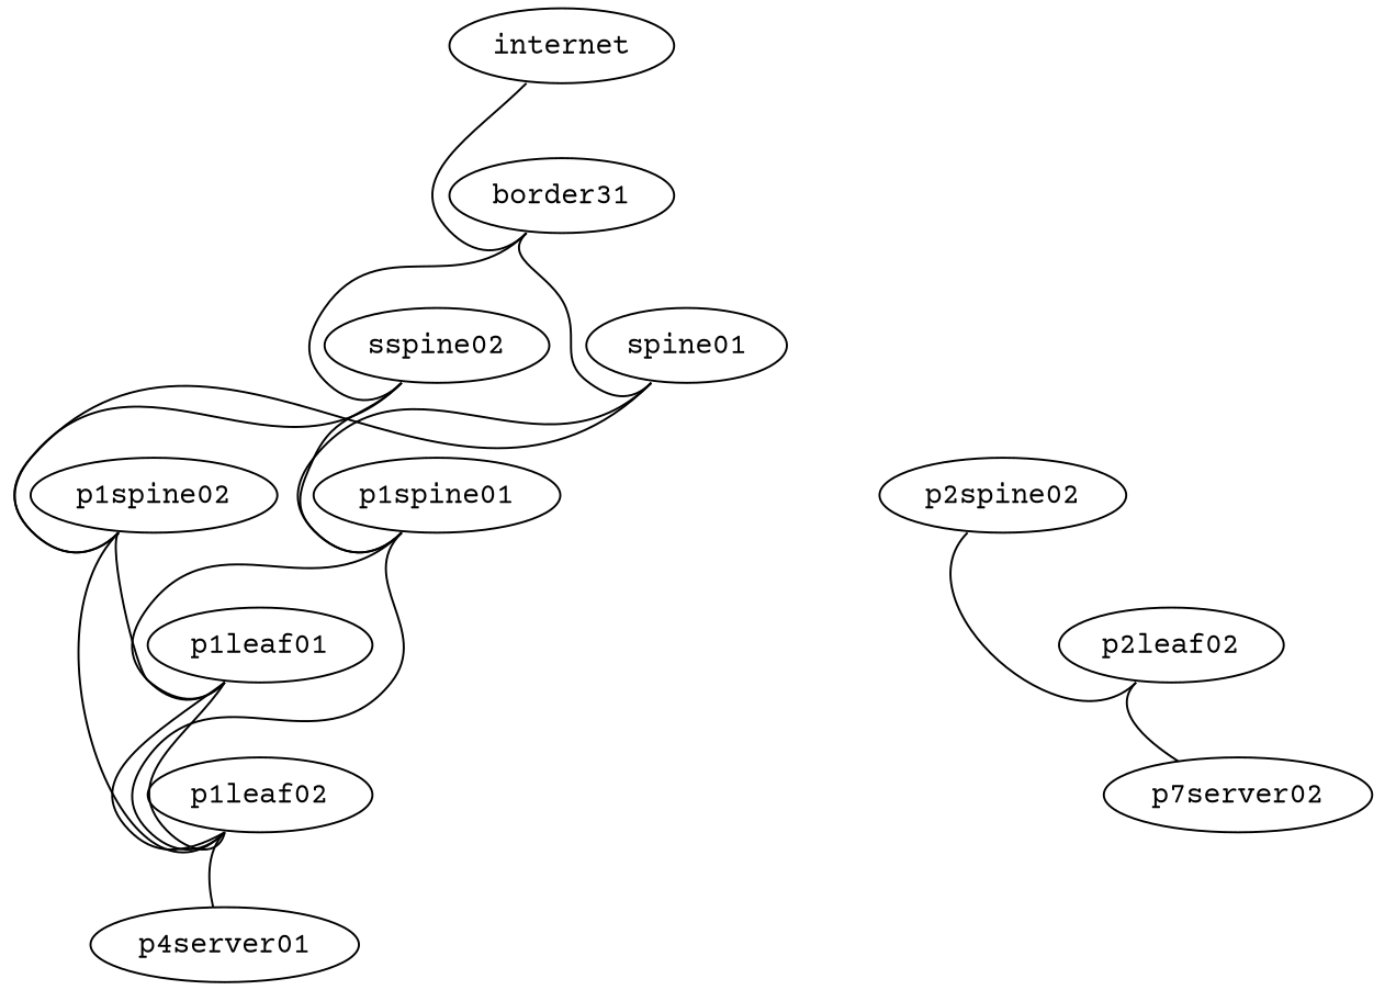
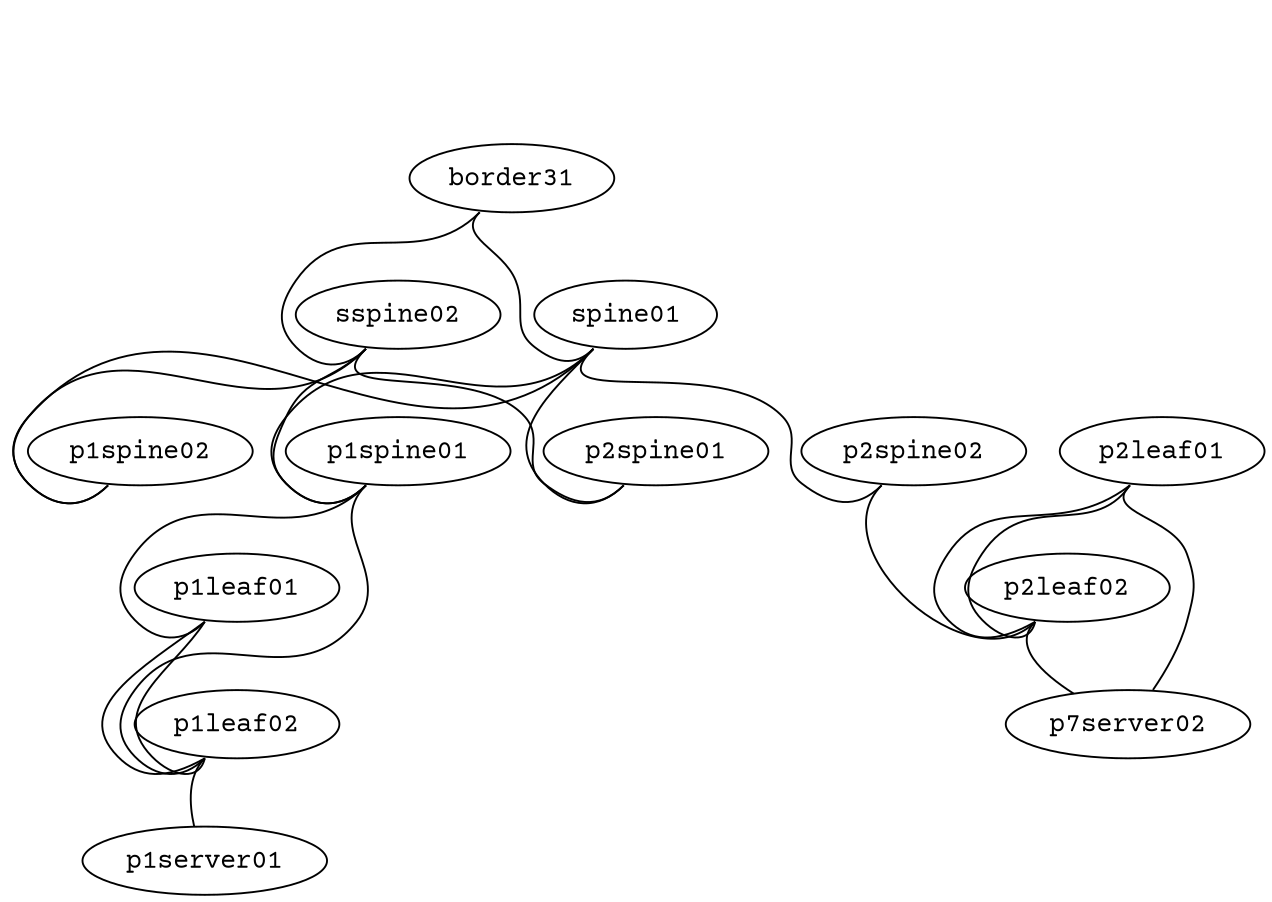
  graph {
    fontname="Courier Prime"
    node [config="./helper_scripts/extra_switch_config.sh" fontname="Courier Prime" function=leaf memory=1024 os="CumulusCommunity/cumulus-vx" version="3.6.2"]
    edge [fontname="Courier Prime" headport=swp10 tailport=swp2]
    p1leaf01 [mgmt_ip="192.168.200.1"]
    p1leaf02 [mgmt_ip="192.168.200.2"]
-   p1server01 [config="./helper_scripts/extra_server_config.sh" function=host memory=768 mgmt_ip="192.168.200.31" os="yk0/ubuntu-xenial" label=p4server01 version=""]
+   p1server01 [config="./helper_scripts/extra_server_config.sh" function=host memory=768 mgmt_ip="192.168.200.31" os="yk0/ubuntu-xenial" version=""]
+   p2leaf01 [mgmt_ip="192.168.200.3"]
    p2leaf02 [mgmt_ip="192.168.200.4"]
    n6 [config="./helper_scripts/extra_server_config.sh" function=host label=p7server02 memory=768 mgmt_ip="192.168.200.34" os="yk0/ubuntu-xenial" version=""]
    p1spine01 [function=spine mgmt_ip="192.168.200.13"]
    p1spine02 [function=spine mgmt_ip="192.168.200.14"]
+   p2spine01 [function=spine mgmt_ip="192.168.200.15"]
    p2spine02 [function=spine mgmt_ip="192.168.200.16"]
    n11 [function=spine label=spine01 mgmt_ip="192.168.200.11"]
    sspine02 [function=spine mgmt_ip="192.168.200.12"]
    n13 [label=border31 mgmt_ip="192.168.200.21"]
-   internet [mgmt_ip="192.168.200.25"]
    p1leaf01 -- p1leaf02 [headport=swp20 tailport=swp20]
    p1leaf01 -- p1leaf02 [headport=swp21 tailport=swp21]
    p1leaf02 -- p1server01 [headport=eth2 tailport=swp1]
+   p2leaf01 -- p2leaf02 [headport=swp20 tailport=swp20]
+   p2leaf01 -- p2leaf02 [headport=swp21 tailport=swp21]
+   p2leaf01 -- n6 [headport=eth1]
    p2leaf02 -- n6 [headport=eth2]
    p1spine01 -- p1leaf01 [tailport=swp1]
    p1spine01 -- p1leaf02
-   p1spine02 -- p1leaf01 [headport=swp11 tailport=swp1]
-   p1spine02 -- p1leaf02 [headport=swp11]
    p2spine02 -- p2leaf02 [headport=swp11]
    n11 -- p1spine01 [tailport=swp1]
    n11 -- p1spine02
+   n11 -- p2spine01 [tailport=swp3]
+   n11 -- p2spine02 [tailport=swp4]
    sspine02 -- p1spine01 [headport=swp11 tailport=swp1]
    sspine02 -- p1spine02 [headport=swp11]
+   sspine02 -- p2spine01 [headport=swp11 tailport=swp3]
    n13 -- n11 [headport=swp5 tailport=swp1]
    n13 -- sspine02 [headport=swp5]
-   internet -- n13 [headport=swp3 tailport=swp1]
  }
